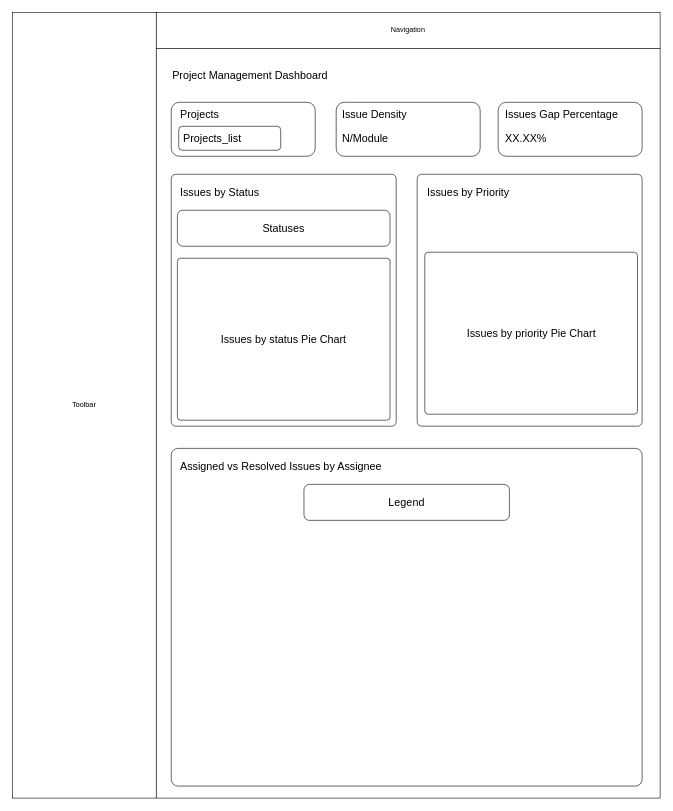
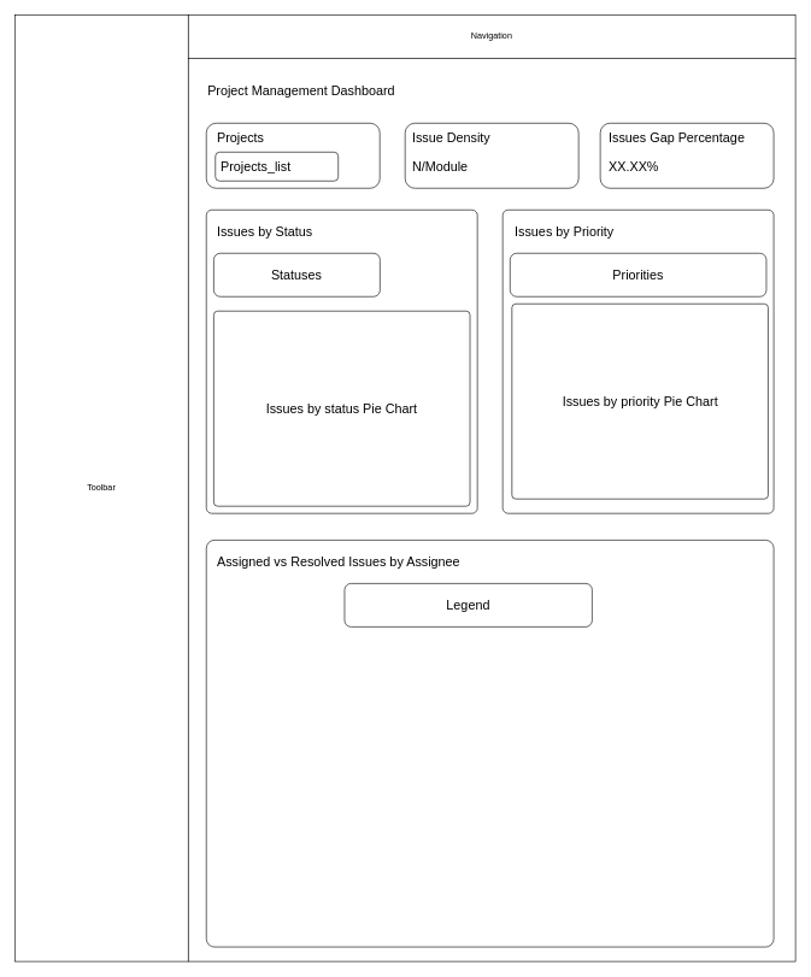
  <mxCell id="0" />
  <mxCell id="1" parent="0" />
  <mxCell id="2" value="Toolbar" style="rounded=0;whiteSpace=wrap;html=1;" vertex="1" parent="1"><mxGeometry x="20" y="20" width="240" height="1310" as="geometry" /></mxCell>
  <mxCell id="3" value="Navigation" style="rounded=0;whiteSpace=wrap;html=1;" vertex="1" parent="1"><mxGeometry x="260" y="20" width="840" height="60" as="geometry" /></mxCell>
  <mxCell id="4" value="" style="rounded=0;whiteSpace=wrap;html=1;" vertex="1" parent="1"><mxGeometry x="260" y="80" width="840" height="1250" as="geometry" /></mxCell>
  <mxCell id="5" value="Project Management Dashboard" style="text;html=1;align=left;verticalAlign=middle;resizable=0;points=[];autosize=1;strokeColor=none;fillColor=none;fontSize=18;" vertex="1" parent="1"><mxGeometry x="285" y="105" width="280" height="40" as="geometry" /></mxCell>
  <mxCell id="6" value="" style="rounded=1;whiteSpace=wrap;html=1;" vertex="1" parent="1"><mxGeometry x="285" y="170" width="240" height="90" as="geometry" /></mxCell>
  <mxCell id="7" value="" style="rounded=1;whiteSpace=wrap;html=1;" vertex="1" parent="1"><mxGeometry x="560" y="170" width="240" height="90" as="geometry" /></mxCell>
  <mxCell id="8" value="" style="rounded=1;whiteSpace=wrap;html=1;" vertex="1" parent="1"><mxGeometry x="830" y="170" width="240" height="90" as="geometry" /></mxCell>
  <mxCell id="9" value="Projects" style="text;html=1;align=left;verticalAlign=middle;resizable=0;points=[];autosize=1;strokeColor=none;fillColor=none;fontSize=18;" vertex="1" parent="1"><mxGeometry x="297.5" y="170" width="90" height="40" as="geometry" /></mxCell>
  <mxCell id="10" value="&amp;nbsp;Projects_list" style="rounded=1;whiteSpace=wrap;html=1;fontSize=18;align=left;" vertex="1" parent="1"><mxGeometry x="297.5" y="210" width="170" height="40" as="geometry" /></mxCell>
  <mxCell id="11" value="" style="html=1;verticalLabelPosition=bottom;labelBackgroundColor=#ffffff;verticalAlign=top;shadow=0;dashed=0;strokeWidth=1;shape=mxgraph.ios7.misc.down;rounded=1;glass=0;sketch=0;fontSize=8;fillColor=none;strokeColor=#FFFFFF;" vertex="1" parent="1"><mxGeometry x="440" y="227" width="12" height="6" as="geometry" /></mxCell>
  <mxCell id="12" value="Issue Density" style="text;html=1;align=left;verticalAlign=middle;resizable=0;points=[];autosize=1;strokeColor=none;fillColor=none;fontSize=18;" vertex="1" parent="1"><mxGeometry x="567.5" y="170" width="130" height="40" as="geometry" /></mxCell>
  <mxCell id="13" value="N/Module" style="text;html=1;align=left;verticalAlign=middle;resizable=0;points=[];autosize=1;strokeColor=none;fillColor=none;fontSize=18;" vertex="1" parent="1"><mxGeometry x="567.5" y="210" width="100" height="40" as="geometry" /></mxCell>
  <mxCell id="14" value="Issues&amp;nbsp;Gap Percentage" style="text;html=1;align=left;verticalAlign=middle;resizable=0;points=[];autosize=1;strokeColor=none;fillColor=none;fontSize=18;" vertex="1" parent="1"><mxGeometry x="840" y="170" width="210" height="40" as="geometry" /></mxCell>
  <mxCell id="15" value="XX.XX%" style="text;html=1;align=left;verticalAlign=middle;resizable=0;points=[];autosize=1;strokeColor=none;fillColor=none;fontSize=18;" vertex="1" parent="1"><mxGeometry x="840" y="210" width="90" height="40" as="geometry" /></mxCell>
  <mxCell id="16" value="" style="rounded=1;whiteSpace=wrap;html=1;fontSize=18;arcSize=2;" vertex="1" parent="1"><mxGeometry x="285" y="290" width="375" height="420" as="geometry" /></mxCell>
  <mxCell id="17" value="Issues&amp;nbsp;by Status" style="text;html=1;align=left;verticalAlign=middle;resizable=0;points=[];autosize=1;strokeColor=none;fillColor=none;fontSize=18;" vertex="1" parent="1"><mxGeometry x="297.5" y="300" width="160" height="40" as="geometry" /></mxCell>
- <mxCell id="18" value="Statuses" style="rounded=1;whiteSpace=wrap;html=1;fontSize=18;fillStyle=hatch;fillColor=#FFFFFF;" vertex="1" parent="1"><mxGeometry x="295.25" y="350" width="354.5" height="60" as="geometry" /></mxCell>
+ <mxCell id="18" value="Statuses" style="rounded=1;whiteSpace=wrap;html=1;fontSize=18;fillStyle=hatch;fillColor=#FFFFFF;" vertex="1" parent="1"><mxGeometry x="295.25" y="350" width="230" height="60" as="geometry" /></mxCell>
  <mxCell id="19" value="Issues by status Pie Chart" style="rounded=1;whiteSpace=wrap;html=1;fillStyle=hatch;fontSize=18;fillColor=#FFFFFF;arcSize=2;" vertex="1" parent="1"><mxGeometry x="295.25" y="430" width="354.5" height="270" as="geometry" /></mxCell>
  <mxCell id="20" value="" style="rounded=1;whiteSpace=wrap;html=1;fontSize=18;arcSize=2;" vertex="1" parent="1"><mxGeometry x="695" y="290" width="375" height="420" as="geometry" /></mxCell>
  <mxCell id="21" value="Issues by Priority" style="text;html=1;align=left;verticalAlign=middle;resizable=0;points=[];autosize=1;strokeColor=none;fillColor=none;fontSize=18;" vertex="1" parent="1"><mxGeometry x="710" y="300" width="160" height="40" as="geometry" /></mxCell>
+ <mxCell id="22" value="Priorities" style="rounded=1;whiteSpace=wrap;html=1;fontSize=18;fillStyle=hatch;fillColor=#FFFFFF;" vertex="1" parent="1"><mxGeometry x="705.25" y="350" width="354.5" height="60" as="geometry" /></mxCell>
  <mxCell id="23" value="Issues by priority Pie Chart" style="rounded=1;whiteSpace=wrap;html=1;fillStyle=hatch;fontSize=18;fillColor=#FFFFFF;arcSize=2;" vertex="1" parent="1"><mxGeometry x="707.75" y="420" width="354.5" height="270" as="geometry" /></mxCell>
  <mxCell id="24" value="" style="rounded=1;whiteSpace=wrap;html=1;fontSize=18;arcSize=2;" vertex="1" parent="1"><mxGeometry x="285" y="747" width="785" height="563" as="geometry" /></mxCell>
  <mxCell id="25" value="Assigned vs Resolved Issues by Assignee" style="text;html=1;align=left;verticalAlign=middle;resizable=0;points=[];autosize=1;strokeColor=none;fillColor=none;fontSize=18;" vertex="1" parent="1"><mxGeometry x="297.5" y="757" width="360" height="40" as="geometry" /></mxCell>
- <mxCell id="26" value="Legend" style="rounded=1;whiteSpace=wrap;html=1;fontSize=18;fillStyle=hatch;fillColor=#FFFFFF;" vertex="1" parent="1"><mxGeometry x="506.25" y="807" width="342.5" height="60" as="geometry" /></mxCell>
+ <mxCell id="26" value="Legend" style="rounded=1;whiteSpace=wrap;html=1;fontSize=18;fillStyle=hatch;fillColor=#FFFFFF;" vertex="1" parent="1"><mxGeometry x="476.25" y="807" width="342.5" height="60" as="geometry" /></mxCell>
